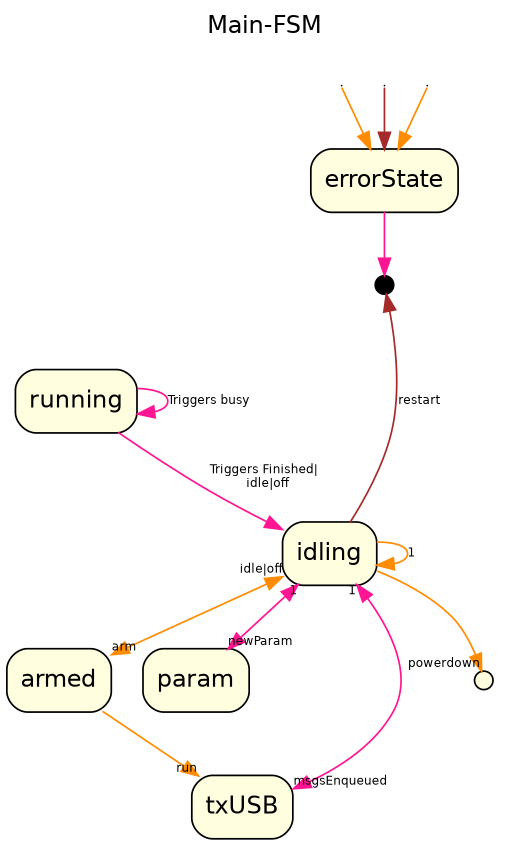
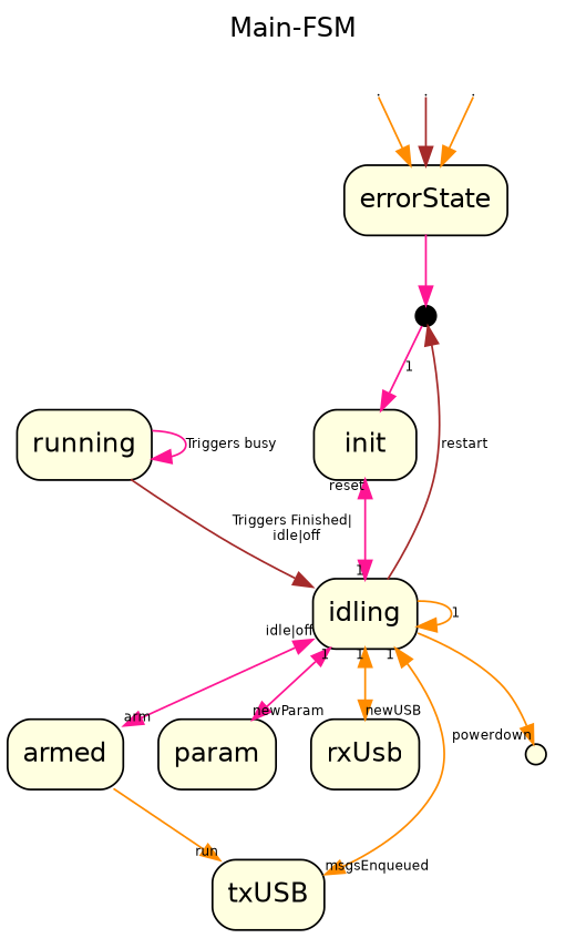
  digraph {
    fontname=helvetica
    label="Main-FSM"
    labelloc=t
    splines=true
    node [fillcolor=lightyellow fontname=helvetica shape=record style="filled, rounded"]
    edge [color=darkorange fontname=helvetica fontsize=7]
    birth [fillcolor=black shape=point width=.15]
+   n2 [label=init]
    n3 [label=idling]
    n4 [label=armed]
    n5 [label=param]
+   n6 [label=rxUsb]
    n7 [label=txUSB]
    death [shape=point width=.15]
    n9 [label=running]
    n10 [label=errorState]
    n11 [label=1 shape=point width=0]
    n12 [label=2 shape=point width=0]
    n13 [label=3 shape=point width=0]
+   birth -> n2 [color=deeppink label=1]
+   n2 -> n3 [color=deeppink dir=both headlabel=1 labeldistance=1.5 taillabel=reset]
    n3 -> birth [color=brown label=restart]
    n3 -> n3 [label=1]
-   n3 -> n4 [dir=both headlabel=arm labeldistance=2.5 taillabel="idle|off"]
+   n3 -> n4 [color=deeppink dir=both headlabel=arm labeldistance=2.5 taillabel="idle|off"]
    n3 -> n5 [color=deeppink dir=both headlabel=newParam labeldistance=2.5 taillabel=1]
-   n3 -> n7 [color=deeppink dir=both headlabel=msgsEnqueued labeldistance=2.5 taillabel=1]
+   n3 -> n6 [dir=both headlabel=newUSB labeldistance=2.5 taillabel=1]
+   n3 -> n7 [dir=both headlabel=msgsEnqueued labeldistance=2.5 taillabel=1]
    n3 -> death [headlabel=powerdown labeldistance=2.9]
    n4 -> n7 [headlabel=run labeldistance=2]
-   n9 -> n3 [color=deeppink label="Triggers Finished| \n idle|off"]
+   n9 -> n3 [color=brown label="Triggers Finished| \n idle|off"]
    n9 -> n9 [color=deeppink label="Triggers busy"]
    n10 -> birth [color=deeppink]
    n11 -> n10
    n12 -> n10 [color=brown]
    n13 -> n10
  }
